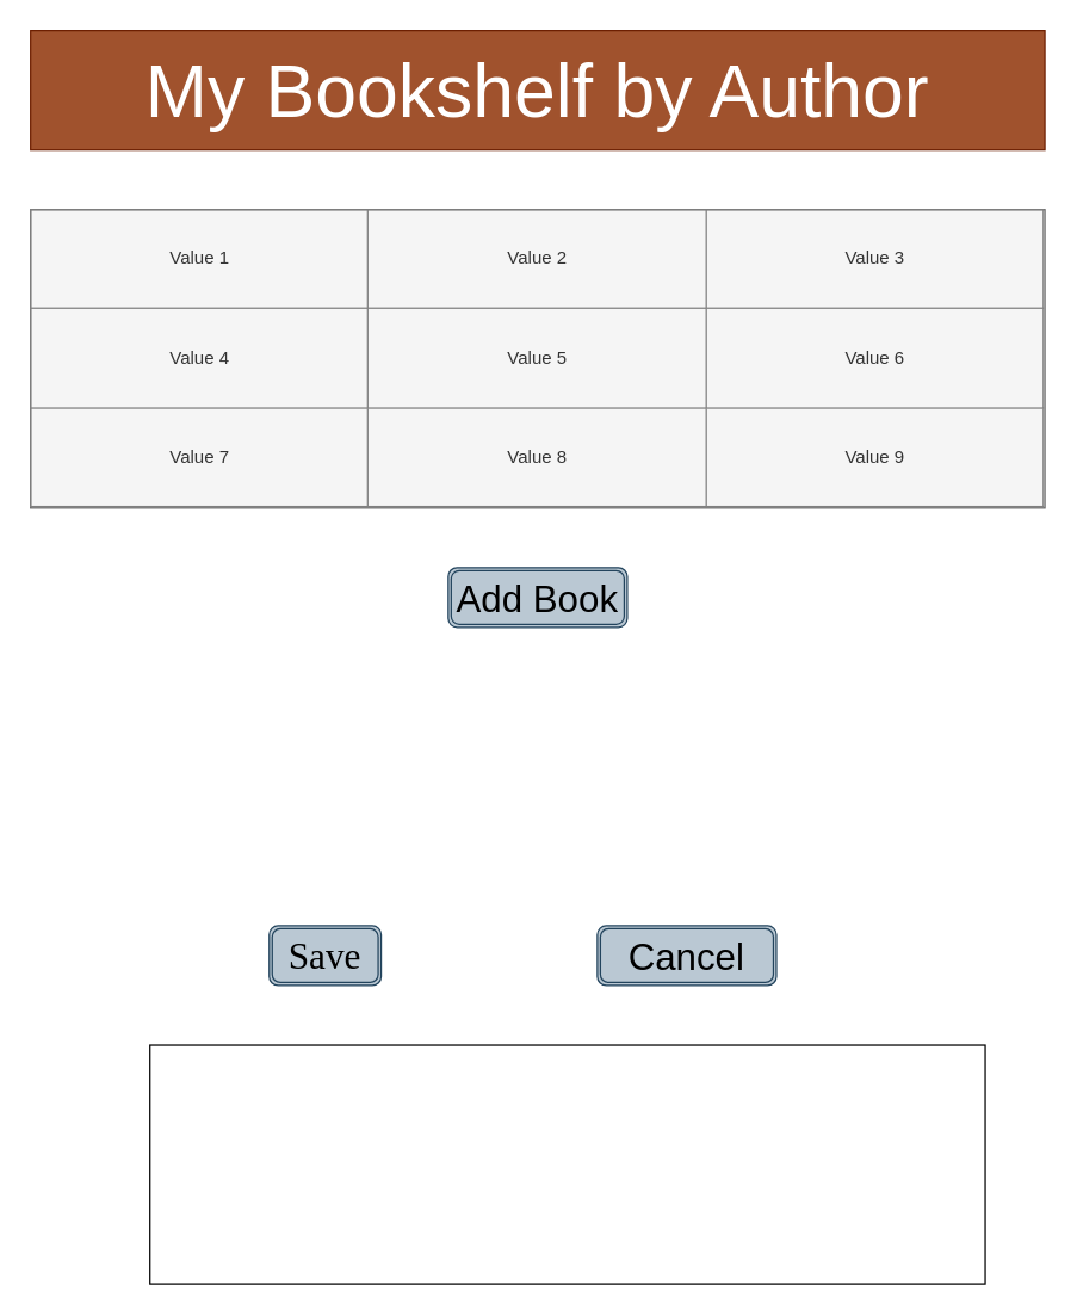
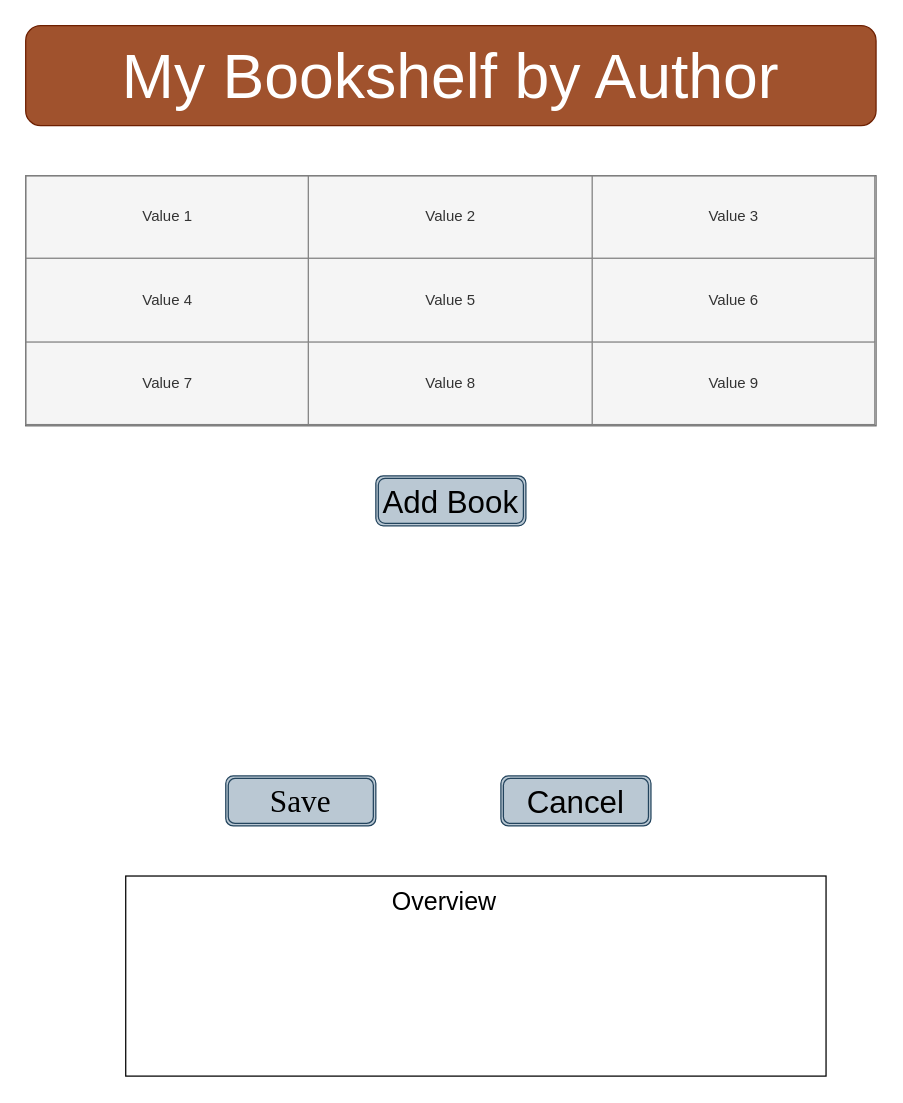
  <mxCell id="0" />
  <mxCell id="1" parent="0" />
- <mxCell id="2" style="rounded=0;whiteSpace=wrap;html=1;fillColor=#a0522d;strokeColor=#6D1F00;fontColor=#ffffff;" value="&lt;font style=&quot;font-size: 50px&quot;&gt;My Bookshelf by Author&lt;/font&gt;" parent="1" vertex="1"><mxGeometry width="680" height="80" as="geometry" x="20" y="20" /></mxCell>
+ <mxCell id="2" style="whiteSpace=wrap;html=1;fillColor=#a0522d;strokeColor=#6D1F00;fontColor=#ffffff;rounded=1;" value="&lt;font style=&quot;font-size: 50px&quot;&gt;My Bookshelf by Author&lt;/font&gt;" parent="1" vertex="1"><mxGeometry width="680" height="80" as="geometry" x="20" y="20" /></mxCell>
  <mxCell id="3" style="text;html=1;strokeColor=#666666;fillColor=#f5f5f5;overflow=fill;fontColor=#333333;" value="&lt;table border=&quot;1&quot; width=&quot;100%&quot; height=&quot;100%&quot; style=&quot;width:100%;height:100%;border-collapse:collapse;&quot;&gt;&lt;tr&gt;&lt;td align=&quot;center&quot;&gt;Value 1&lt;/td&gt;&lt;td align=&quot;center&quot;&gt;Value 2&lt;/td&gt;&lt;td align=&quot;center&quot;&gt;Value 3&lt;/td&gt;&lt;/tr&gt;&lt;tr&gt;&lt;td align=&quot;center&quot;&gt;Value 4&lt;/td&gt;&lt;td align=&quot;center&quot;&gt;Value 5&lt;/td&gt;&lt;td align=&quot;center&quot;&gt;Value 6&lt;/td&gt;&lt;/tr&gt;&lt;tr&gt;&lt;td align=&quot;center&quot;&gt;Value 7&lt;/td&gt;&lt;td align=&quot;center&quot;&gt;Value 8&lt;/td&gt;&lt;td align=&quot;center&quot;&gt;Value 9&lt;/td&gt;&lt;/tr&gt;&lt;/table&gt;" parent="1" vertex="1"><mxGeometry width="680" height="200" as="geometry" x="20" y="140" /></mxCell>
  <mxCell id="4" style="shape=ext;double=1;rounded=1;whiteSpace=wrap;html=1;fillColor=#bac8d3;strokeColor=#23445d;" value="&lt;font style=&quot;font-size: 25px&quot;&gt;Add Book&lt;/font&gt;" parent="1" vertex="1"><mxGeometry width="120" height="40" as="geometry" x="300" y="380" /></mxCell>
- <mxCell id="5" style="shape=ext;double=1;rounded=1;whiteSpace=wrap;html=1;fillColor=#bac8d3;strokeColor=#23445d;" value="&lt;font face=&quot;Times New Roman&quot; style=&quot;font-size: 25px&quot;&gt;Save&lt;/font&gt;" parent="1" vertex="1"><mxGeometry x="180" y="620" width="75" height="40" as="geometry" /></mxCell>
+ <mxCell id="5" style="shape=ext;double=1;rounded=1;whiteSpace=wrap;html=1;fillColor=#bac8d3;strokeColor=#23445d;" value="&lt;font face=&quot;Times New Roman&quot; style=&quot;font-size: 25px&quot;&gt;Save&lt;/font&gt;" parent="1" vertex="1"><mxGeometry width="120" height="40" as="geometry" x="180" y="620" /></mxCell>
  <mxCell id="6" style="shape=ext;double=1;rounded=1;whiteSpace=wrap;html=1;fillColor=#bac8d3;strokeColor=#23445d;" value="&lt;font style=&quot;font-size: 25px&quot;&gt;Cancel&lt;/font&gt;" parent="1" vertex="1"><mxGeometry x="400" y="620" width="120" height="40" as="geometry" /></mxCell>
  <mxCell id="7" style="rounded=0;whiteSpace=wrap;html=1;" value="" parent="1" vertex="1"><mxGeometry width="560" height="160" as="geometry" x="100" y="700" /></mxCell>
+ <mxCell id="8" style="text;html=1;strokeColor=none;fillColor=none;align=center;verticalAlign=middle;whiteSpace=wrap;rounded=0;" value="&lt;div align=&quot;left&quot; style=&quot;font-size: 20px&quot;&gt;&lt;font style=&quot;font-size: 20px&quot;&gt;Overview&lt;/font&gt;&lt;br&gt;&lt;/div&gt;" parent="1" vertex="1"><mxGeometry width="150" height="40" as="geometry" x="280" y="700" /></mxCell>
